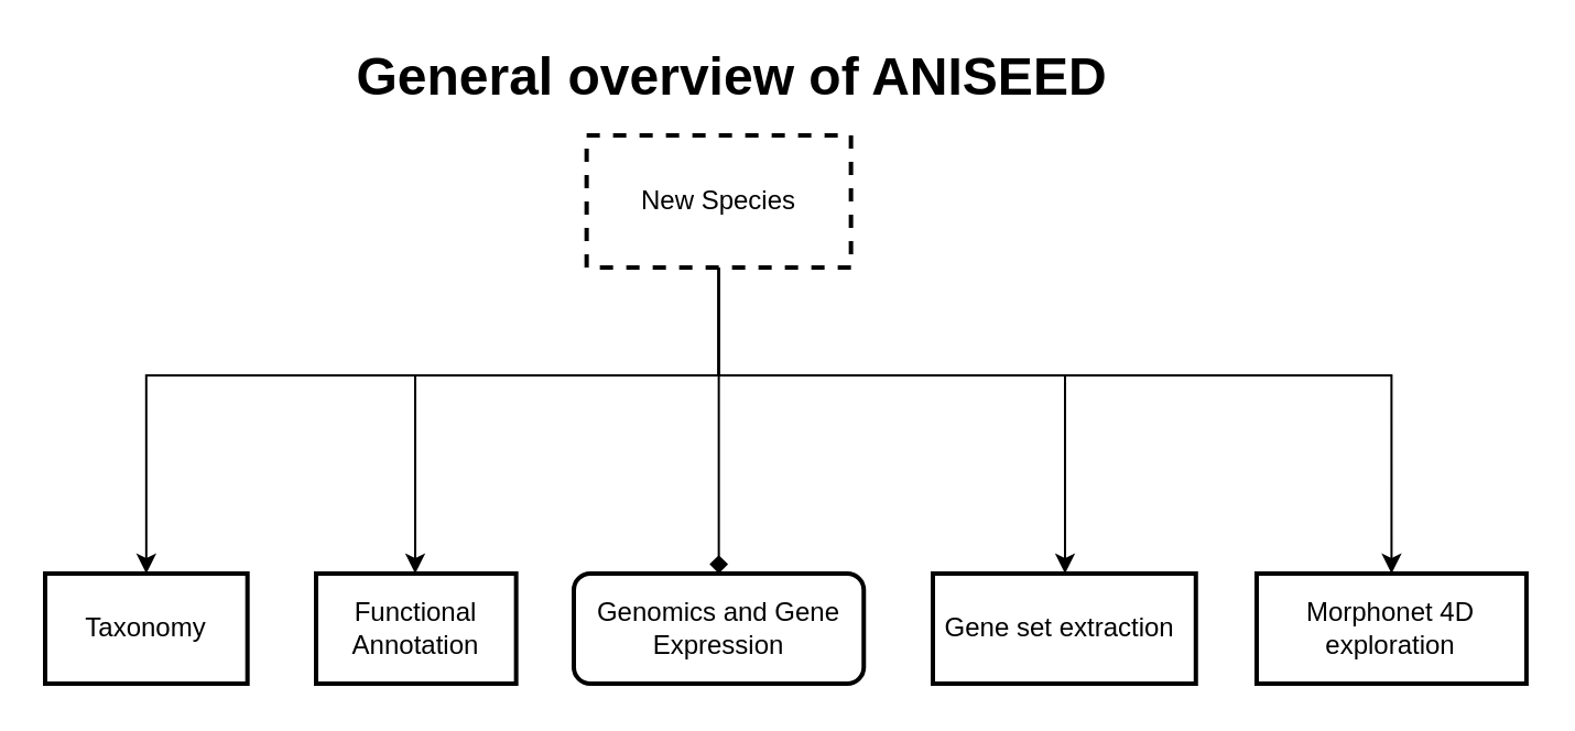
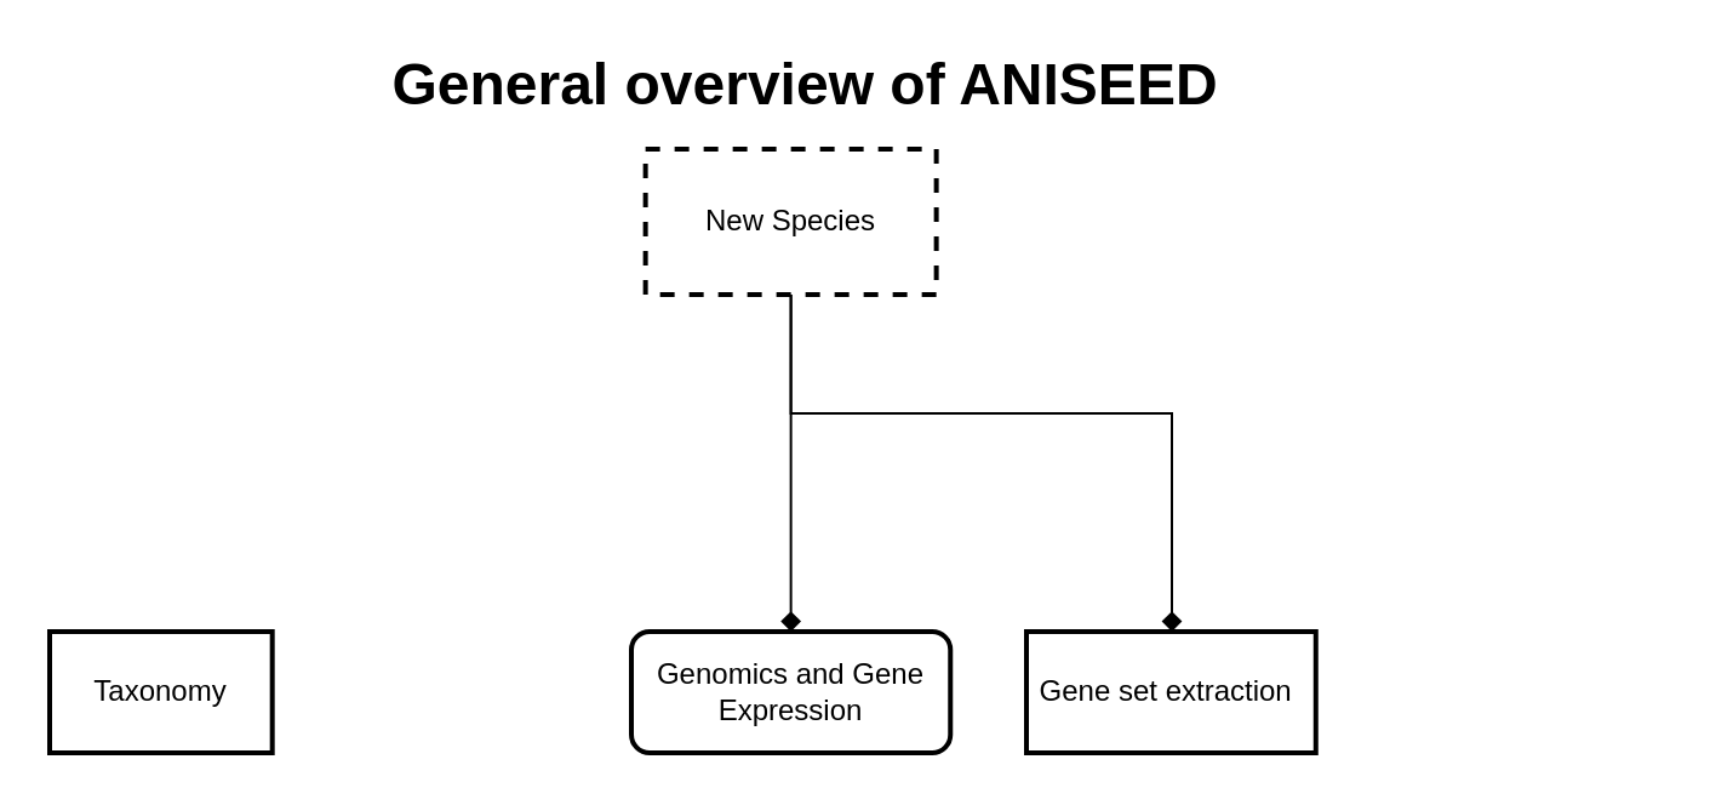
  <mxCell id="0" />
  <mxCell id="1" parent="0" />
  <mxCell id="2" value="" style="group" vertex="1" connectable="0" parent="1"><mxGeometry x="20" y="20" width="672.45" height="290" as="geometry" /></mxCell>
  <mxCell id="3" style="edgeStyle=orthogonalEdgeStyle;rounded=0;orthogonalLoop=1;jettySize=auto;html=1;endArrow=diamond;" edge="1" parent="2" source="8" target="10"><mxGeometry relative="1" as="geometry" /></mxCell>
- <mxCell id="4" style="edgeStyle=orthogonalEdgeStyle;rounded=0;orthogonalLoop=1;jettySize=auto;html=1;exitX=0.5;exitY=1;exitDx=0;exitDy=0;" edge="1" parent="2" source="8" target="11"><mxGeometry relative="1" as="geometry"><Array as="points"><mxPoint x="306" y="150" /><mxPoint x="463" y="150" /></Array></mxGeometry></mxCell>
- <mxCell id="5" style="edgeStyle=orthogonalEdgeStyle;rounded=0;orthogonalLoop=1;jettySize=auto;html=1;entryX=0.5;entryY=0;entryDx=0;entryDy=0;" edge="1" parent="2" source="8" target="13"><mxGeometry relative="1" as="geometry"><Array as="points"><mxPoint x="306" y="150" /><mxPoint x="611" y="150" /></Array></mxGeometry></mxCell>
- <mxCell id="6" style="edgeStyle=orthogonalEdgeStyle;rounded=0;orthogonalLoop=1;jettySize=auto;html=1;" edge="1" parent="2" source="8" target="9"><mxGeometry relative="1" as="geometry"><Array as="points"><mxPoint x="306" y="150" /><mxPoint x="168" y="150" /></Array></mxGeometry></mxCell>
- <mxCell id="7" style="edgeStyle=orthogonalEdgeStyle;rounded=0;orthogonalLoop=1;jettySize=auto;html=1;entryX=0.5;entryY=0;entryDx=0;entryDy=0;" edge="1" parent="2" source="8" target="12"><mxGeometry relative="1" as="geometry"><Array as="points"><mxPoint x="306" y="150" /><mxPoint x="46" y="150" /></Array></mxGeometry></mxCell>
+ <mxCell id="4" style="edgeStyle=orthogonalEdgeStyle;rounded=0;orthogonalLoop=1;jettySize=auto;html=1;exitX=0.5;exitY=1;exitDx=0;exitDy=0;endArrow=diamond;" edge="1" parent="2" source="8" target="11"><mxGeometry relative="1" as="geometry"><Array as="points"><mxPoint x="306" y="150" /><mxPoint x="463" y="150" /></Array></mxGeometry></mxCell>
  <mxCell id="8" value="New Species" style="whiteSpace=wrap;strokeWidth=2;dashed=1;" vertex="1" parent="2"><mxGeometry x="245.82" y="41" width="120" height="60" as="geometry" /></mxCell>
- <mxCell id="9" value="Functional Annotation" style="whiteSpace=wrap;strokeWidth=2;aspect=fixed;" vertex="1" parent="2"><mxGeometry x="123" y="240" width="90.82" height="50" as="geometry" /></mxCell>
  <mxCell id="10" value="Genomics and Gene Expression" style="whiteSpace=wrap;strokeWidth=2;aspect=fixed;rounded=1;" vertex="1" parent="2"><mxGeometry x="240" y="240" width="131.63" height="50" as="geometry" /></mxCell>
  <mxCell id="11" value="Gene set extraction " style="whiteSpace=wrap;strokeWidth=2;aspect=fixed;" vertex="1" parent="2"><mxGeometry x="403" y="240" width="119.39" height="50" as="geometry" /></mxCell>
  <mxCell id="12" value="Taxonomy" style="whiteSpace=wrap;strokeWidth=2;aspect=fixed;" vertex="1" parent="2"><mxGeometry y="240" width="91.84" height="50" as="geometry" /></mxCell>
- <mxCell id="13" value="Morphonet 4D exploration" style="whiteSpace=wrap;strokeWidth=2;aspect=fixed;" vertex="1" parent="2"><mxGeometry x="550" y="240" width="122.45" height="50" as="geometry" /></mxCell>
  <mxCell id="14" value="&lt;h1&gt;General overview of ANISEED&lt;/h1&gt;" style="text;html=1;align=center;verticalAlign=middle;whiteSpace=wrap;rounded=0;" vertex="1" parent="2"><mxGeometry x="102.39" width="420" height="30" as="geometry" /></mxCell>
